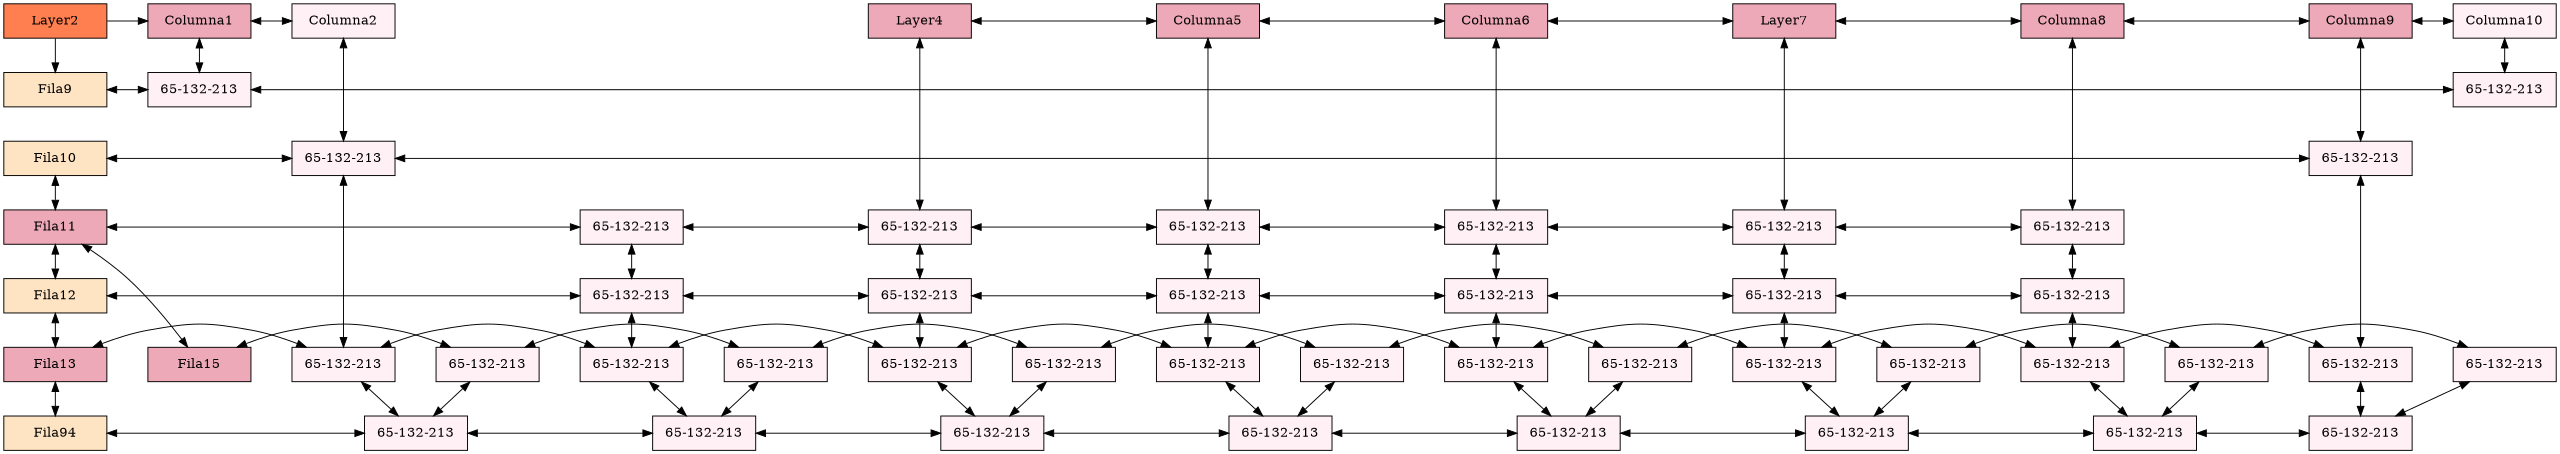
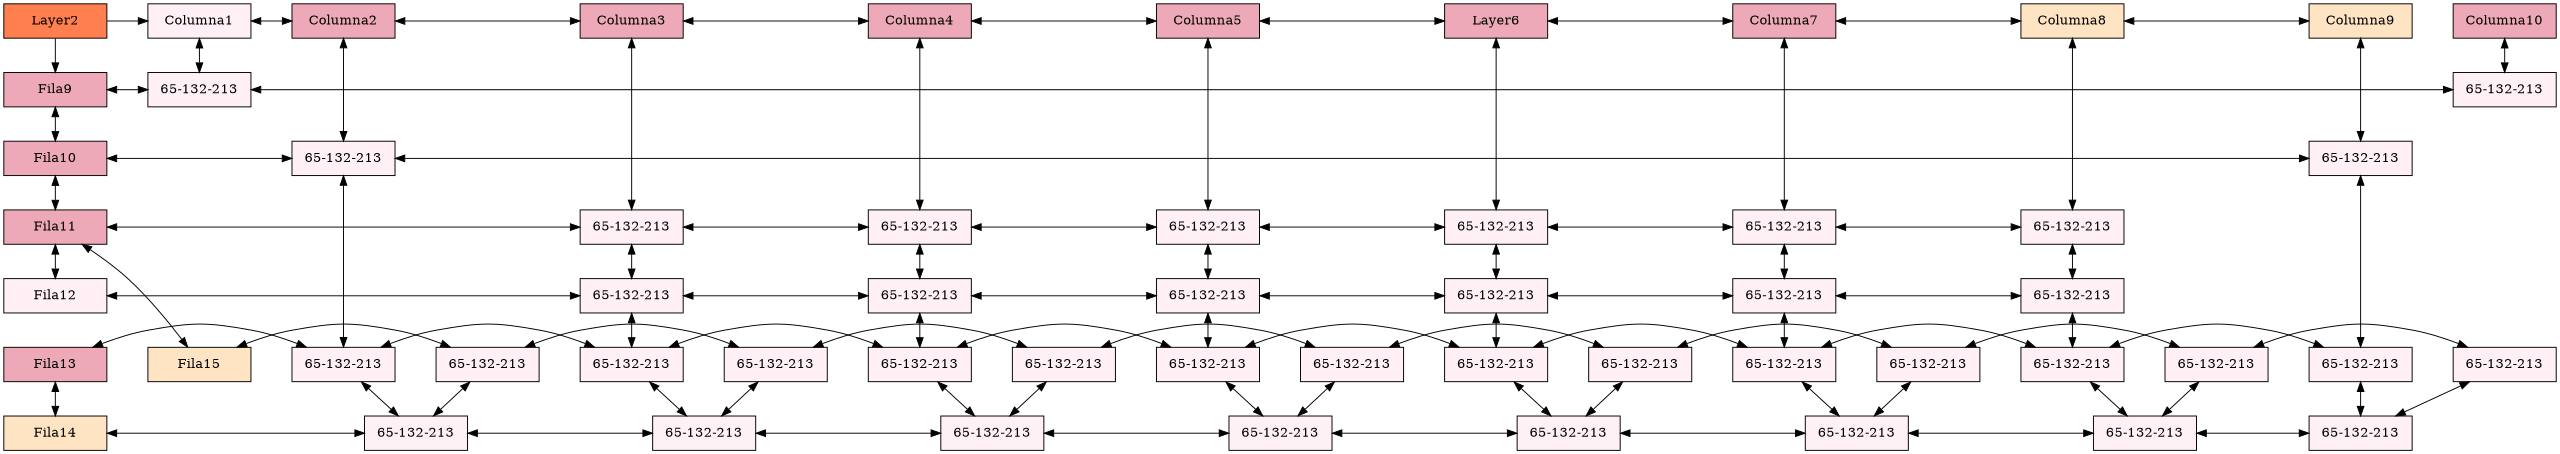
  digraph {
    nodesep=0.6
    ranksep=0.5
    node [fillcolor=lavenderblush1 group=0 shape=box style=filled]
    edge [dir=both]
    n1 [fillcolor=coral label=Layer2 width=1.5]
-   n2 [fillcolor=pink2 group=2 label=Columna1 width=1.5]
-   n3 [group=3 label=Columna2 width=1.5]
-   n5 [fillcolor=pink2 group=5 label=Layer4 width=1.5]
+   n2 [group=2 label=Columna1 width=1.5]
+   n3 [fillcolor=pink2 group=3 label=Columna2 width=1.5]
+   n4 [fillcolor=pink2 group=4 label=Columna3 width=1.5]
+   n5 [fillcolor=pink2 group=5 label=Columna4 width=1.5]
    n6 [fillcolor=pink2 group=6 label=Columna5 width=1.5]
-   n7 [fillcolor=pink2 group=7 label=Columna6 width=1.5]
-   n8 [fillcolor=pink2 group=8 label=Layer7 width=1.5]
-   n9 [fillcolor=pink2 group=9 label=Columna8 width=1.5]
-   n10 [fillcolor=pink2 group=10 label=Columna9 width=1.5]
-   n11 [group=11 label=Columna10 width=1.5]
-   n12 [fillcolor=bisque1 label=Fila9 width=1.5]
+   n7 [fillcolor=pink2 group=7 label=Layer6 width=1.5]
+   n8 [fillcolor=pink2 group=8 label=Columna7 width=1.5]
+   n9 [fillcolor=bisque1 group=9 label=Columna8 width=1.5]
+   n10 [fillcolor=bisque1 group=10 label=Columna9 width=1.5]
+   n11 [fillcolor=pink2 group=11 label=Columna10 width=1.5]
+   n12 [fillcolor=pink2 label=Fila9 width=1.5]
    n13 [group=2 label="65-132-213" width=1.5]
    n14 [group=11 label="65-132-213" width=1.5]
-   n15 [fillcolor=bisque1 label=Fila10 width=1.5]
+   n15 [fillcolor=pink2 label=Fila10 width=1.5]
    n16 [group=3 label="65-132-213" width=1.5]
    n17 [group=10 label="65-132-213" width=1.5]
    n18 [fillcolor=pink2 label=Fila11 width=1.5]
    n19 [group=4 label="65-132-213" width=1.5]
    n20 [group=5 label="65-132-213" width=1.5]
    n21 [group=6 label="65-132-213" width=1.5]
    n22 [group=7 label="65-132-213" width=1.5]
    n23 [group=8 label="65-132-213" width=1.5]
    n24 [group=9 label="65-132-213" width=1.5]
-   n25 [fillcolor=bisque1 label=Fila12 width=1.5]
+   n25 [label=Fila12 width=1.5]
    n26 [group=4 label="65-132-213" width=1.5]
    n27 [group=5 label="65-132-213" width=1.5]
    n28 [group=6 label="65-132-213" width=1.5]
    n29 [group=7 label="65-132-213" width=1.5]
    n30 [group=8 label="65-132-213" width=1.5]
    n31 [group=9 label="65-132-213" width=1.5]
    n32 [fillcolor=pink2 label=Fila13 width=1.5]
    n33 [group=3 label="65-132-213" width=1.5]
    n34 [group=4 label="65-132-213" width=1.5]
    n35 [group=5 label="65-132-213" width=1.5]
    n36 [group=6 label="65-132-213" width=1.5]
    n37 [group=7 label="65-132-213" width=1.5]
    n38 [group=8 label="65-132-213" width=1.5]
    n39 [group=9 label="65-132-213" width=1.5]
    n40 [group=10 label="65-132-213" width=1.5]
-   n41 [fillcolor=bisque1 label=Fila94 width=1.5]
+   n41 [fillcolor=bisque1 label=Fila14 width=1.5]
    n42 [group=3 label="65-132-213" width=1.5]
    n43 [group=4 label="65-132-213" width=1.5]
    n44 [group=5 label="65-132-213" width=1.5]
    n45 [group=6 label="65-132-213" width=1.5]
    n46 [group=7 label="65-132-213" width=1.5]
    n47 [group=8 label="65-132-213" width=1.5]
    n48 [group=9 label="65-132-213" width=1.5]
    n49 [group=10 label="65-132-213" width=1.5]
-   n50 [fillcolor=pink2 label=Fila15 width=1.5]
+   n50 [fillcolor=bisque1 label=Fila15 width=1.5]
    n51 [group=3 label="65-132-213" width=1.5]
    n52 [group=4 label="65-132-213" width=1.5]
    n53 [group=5 label="65-132-213" width=1.5]
    n54 [group=6 label="65-132-213" width=1.5]
    n55 [group=7 label="65-132-213" width=1.5]
    n56 [group=8 label="65-132-213" width=1.5]
    n57 [group=9 label="65-132-213" width=1.5]
    n58 [group=10 label="65-132-213" width=1.5]
    subgraph sub_1 {
      rank=same
      n1
      n2
      n3
+     n4
      n5
      n6
      n7
      n8
      n9
      n10
      n11
    }
    subgraph sub_2 {
      rank=same
      n12
      n13
      n14
    }
    subgraph sub_3 {
      rank=same
      n15
      n16
      n17
    }
    subgraph sub_4 {
      rank=same
      n18
      n19
      n20
      n21
      n22
      n23
      n24
    }
    subgraph sub_5 {
      rank=same
      n25
      n26
      n27
      n28
      n29
      n30
      n31
    }
    subgraph sub_6 {
      rank=same
      n32
      n33
      n34
      n35
      n36
      n37
      n38
      n39
      n40
    }
    subgraph sub_7 {
      rank=same
      n41
      n42
      n43
      n44
      n45
      n46
      n47
      n48
      n49
    }
    subgraph sub_8 {
      rank=same
      n50
      n51
      n52
      n53
      n54
      n55
      n56
      n57
      n58
    }
    n1 -> n2 [dir=""]
    n1 -> n12 [dir=""]
    n2 -> n3
    n2 -> n13
+   n3 -> n4
    n3 -> n16
+   n4 -> n5
+   n4 -> n19
    n5 -> n6
    n5 -> n20
    n6 -> n7
    n6 -> n21
    n7 -> n8
    n7 -> n22
    n8 -> n9
    n8 -> n23
    n9 -> n10
    n9 -> n24
-   n10 -> n11
    n10 -> n17
    n11 -> n14
    n12 -> n13
+   n12 -> n15
    n13 -> n14
    n15 -> n16
    n15 -> n18
    n16 -> n17
    n18 -> n19
    n18 -> n25
    n18 -> n50
    n19 -> n20
    n20 -> n21
    n21 -> n22
    n22 -> n23
    n23 -> n24
    n25 -> n26
-   n25 -> n32
    n26 -> n19
    n26 -> n27
    n27 -> n20
    n27 -> n28
    n28 -> n21
    n28 -> n29
    n29 -> n22
    n29 -> n30
    n30 -> n23
    n30 -> n31
    n31 -> n24
    n32 -> n33
    n32 -> n41
    n33 -> n16
    n33 -> n34
    n34 -> n26
    n34 -> n35
    n35 -> n27
    n35 -> n36
    n36 -> n28
    n36 -> n37
    n37 -> n29
    n37 -> n38
    n38 -> n30
    n38 -> n39
    n39 -> n31
    n39 -> n40
    n40 -> n17
    n41 -> n42
    n42 -> n33
    n42 -> n43
    n43 -> n34
    n43 -> n44
    n44 -> n35
    n44 -> n45
    n45 -> n36
    n45 -> n46
    n46 -> n37
    n46 -> n47
    n47 -> n38
    n47 -> n48
    n48 -> n39
    n48 -> n49
    n49 -> n40
    n50 -> n51
    n51 -> n42
    n51 -> n52
    n52 -> n43
    n52 -> n53
    n53 -> n44
    n53 -> n54
    n54 -> n45
    n54 -> n55
    n55 -> n46
    n55 -> n56
    n56 -> n47
    n56 -> n57
    n57 -> n48
    n57 -> n58
    n58 -> n49
  }
